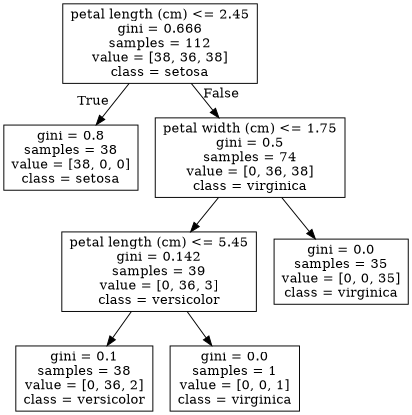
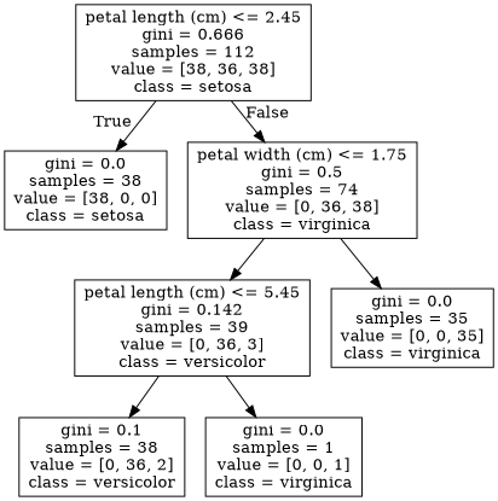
  digraph {
    node [shape=box]
    n1 [label="petal length (cm) <= 2.45\ngini = 0.666\nsamples = 112\nvalue = [38, 36, 38]\nclass = setosa"]
-   n2 [label="gini = 0.8\nsamples = 38\nvalue = [38, 0, 0]\nclass = setosa"]
+   n2 [label="gini = 0.0\nsamples = 38\nvalue = [38, 0, 0]\nclass = setosa"]
    n3 [label="petal width (cm) <= 1.75\ngini = 0.5\nsamples = 74\nvalue = [0, 36, 38]\nclass = virginica"]
    n4 [label="petal length (cm) <= 5.45\ngini = 0.142\nsamples = 39\nvalue = [0, 36, 3]\nclass = versicolor"]
    n5 [label="gini = 0.0\nsamples = 35\nvalue = [0, 0, 35]\nclass = virginica"]
    n6 [label="gini = 0.1\nsamples = 38\nvalue = [0, 36, 2]\nclass = versicolor"]
    n7 [label="gini = 0.0\nsamples = 1\nvalue = [0, 0, 1]\nclass = virginica"]
    n1 -> n2 [headlabel=True labelangle=45 labeldistance=2.5]
    n1 -> n3 [headlabel=False labelangle=-45 labeldistance=2.5]
    n3 -> n4
    n3 -> n5
    n4 -> n6
    n4 -> n7
  }
